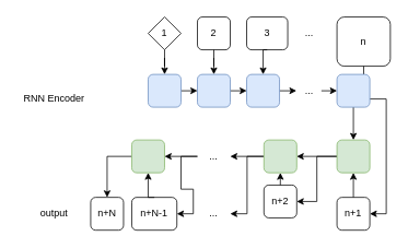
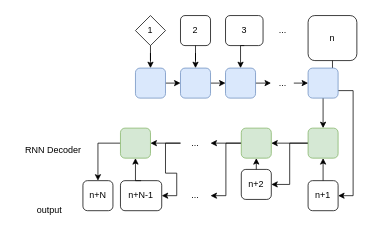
  <mxCell id="0" />
  <mxCell id="1" parent="0" />
  <mxCell id="2" style="edgeStyle=orthogonalEdgeStyle;rounded=0;orthogonalLoop=1;jettySize=auto;html=1;" parent="1" source="3" target="12" edge="1"><mxGeometry relative="1" as="geometry" /></mxCell>
  <mxCell id="3" value="1" style="rhombus;whiteSpace=wrap;html=1;fillColor=none;" parent="1" vertex="1"><mxGeometry x="180" y="20" width="40" height="40" as="geometry" /></mxCell>
  <mxCell id="4" style="edgeStyle=orthogonalEdgeStyle;rounded=0;orthogonalLoop=1;jettySize=auto;html=1;exitX=0.5;exitY=1;exitDx=0;exitDy=0;" parent="1" source="5" target="14" edge="1"><mxGeometry relative="1" as="geometry" /></mxCell>
  <mxCell id="5" value="2" style="rounded=1;whiteSpace=wrap;html=1;fillColor=none;" parent="1" vertex="1"><mxGeometry x="240" y="20" width="40" height="40" as="geometry" /></mxCell>
  <mxCell id="6" style="edgeStyle=orthogonalEdgeStyle;rounded=0;orthogonalLoop=1;jettySize=auto;html=1;exitX=0.5;exitY=1;exitDx=0;exitDy=0;entryX=0.5;entryY=0;entryDx=0;entryDy=0;" parent="1" source="7" target="16" edge="1"><mxGeometry relative="1" as="geometry" /></mxCell>
  <mxCell id="7" value="3" style="rounded=1;whiteSpace=wrap;html=1;fillColor=none;" parent="1" vertex="1"><mxGeometry x="300" y="20" width="50" height="40" as="geometry" /></mxCell>
  <mxCell id="8" style="edgeStyle=orthogonalEdgeStyle;rounded=0;orthogonalLoop=1;jettySize=auto;html=1;exitX=0.5;exitY=1;exitDx=0;exitDy=0;" parent="1" source="9" target="19" edge="1"><mxGeometry relative="1" as="geometry" /></mxCell>
  <mxCell id="9" value="n" style="rounded=1;whiteSpace=wrap;html=1;fillColor=none;" parent="1" vertex="1"><mxGeometry x="410" y="20" width="65" height="60" as="geometry" /></mxCell>
  <mxCell id="10" value="..." style="text;html=1;align=center;verticalAlign=middle;resizable=0;points=[];autosize=1;" parent="1" vertex="1"><mxGeometry x="361" y="30" width="30" height="20" as="geometry" /></mxCell>
  <mxCell id="11" style="edgeStyle=orthogonalEdgeStyle;rounded=0;orthogonalLoop=1;jettySize=auto;html=1;exitX=1;exitY=0.5;exitDx=0;exitDy=0;entryX=0;entryY=0.5;entryDx=0;entryDy=0;" parent="1" source="12" target="14" edge="1"><mxGeometry relative="1" as="geometry" /></mxCell>
  <mxCell id="12" value="" style="rounded=1;whiteSpace=wrap;html=1;fillColor=#dae8fc;strokeColor=#6c8ebf;" parent="1" vertex="1"><mxGeometry x="180" y="90" width="40" height="40" as="geometry" /></mxCell>
  <mxCell id="13" style="edgeStyle=orthogonalEdgeStyle;rounded=0;orthogonalLoop=1;jettySize=auto;html=1;exitX=1;exitY=0.5;exitDx=0;exitDy=0;entryX=0;entryY=0.5;entryDx=0;entryDy=0;" parent="1" source="14" target="16" edge="1"><mxGeometry relative="1" as="geometry" /></mxCell>
  <mxCell id="14" value="" style="rounded=1;whiteSpace=wrap;html=1;fillColor=#dae8fc;strokeColor=#6c8ebf;" parent="1" vertex="1"><mxGeometry x="240" y="90" width="40" height="40" as="geometry" /></mxCell>
  <mxCell id="15" style="edgeStyle=orthogonalEdgeStyle;rounded=0;orthogonalLoop=1;jettySize=auto;html=1;exitX=1;exitY=0.5;exitDx=0;exitDy=0;entryX=-0.013;entryY=0.51;entryDx=0;entryDy=0;entryPerimeter=0;" parent="1" source="16" target="20" edge="1"><mxGeometry relative="1" as="geometry" /></mxCell>
  <mxCell id="16" value="" style="rounded=1;whiteSpace=wrap;html=1;fillColor=#dae8fc;strokeColor=#6c8ebf;" parent="1" vertex="1"><mxGeometry x="300" y="90" width="40" height="40" as="geometry" /></mxCell>
  <mxCell id="17" style="edgeStyle=orthogonalEdgeStyle;rounded=0;orthogonalLoop=1;jettySize=auto;html=1;entryX=1;entryY=0.5;entryDx=0;entryDy=0;" edge="1" parent="1" source="19" target="23"><mxGeometry relative="1" as="geometry"><Array as="points"><mxPoint x="470" y="120" /><mxPoint x="470" y="260" /></Array></mxGeometry></mxCell>
  <mxCell id="18" style="edgeStyle=orthogonalEdgeStyle;rounded=0;orthogonalLoop=1;jettySize=auto;html=1;exitX=0.5;exitY=1;exitDx=0;exitDy=0;entryX=0.5;entryY=0;entryDx=0;entryDy=0;" edge="1" parent="1" source="19" target="31"><mxGeometry relative="1" as="geometry" /></mxCell>
  <mxCell id="19" value="" style="rounded=1;whiteSpace=wrap;html=1;fillColor=#dae8fc;strokeColor=#6c8ebf;" parent="1" vertex="1"><mxGeometry x="410" y="90" width="40" height="40" as="geometry" /></mxCell>
  <mxCell id="20" value="..." style="text;html=1;align=center;verticalAlign=middle;resizable=0;points=[];autosize=1;" parent="1" vertex="1"><mxGeometry x="361" y="100" width="30" height="20" as="geometry" /></mxCell>
  <mxCell id="21" value="" style="endArrow=classic;html=1;entryX=0;entryY=0.5;entryDx=0;entryDy=0;" parent="1" target="19" edge="1"><mxGeometry width="50" height="50" relative="1" as="geometry"><mxPoint x="391" y="110" as="sourcePoint" /><mxPoint x="420" y="150" as="targetPoint" /></mxGeometry></mxCell>
  <mxCell id="22" style="edgeStyle=orthogonalEdgeStyle;rounded=0;orthogonalLoop=1;jettySize=auto;html=1;exitX=0.5;exitY=0;exitDx=0;exitDy=0;entryX=0.5;entryY=1;entryDx=0;entryDy=0;" edge="1" parent="1" source="23" target="31"><mxGeometry relative="1" as="geometry" /></mxCell>
  <mxCell id="23" value="n+1" style="rounded=1;whiteSpace=wrap;html=1;fillColor=none;" parent="1" vertex="1"><mxGeometry x="410" y="240" width="40" height="40" as="geometry" /></mxCell>
  <mxCell id="24" style="edgeStyle=orthogonalEdgeStyle;rounded=0;orthogonalLoop=1;jettySize=auto;html=1;exitX=0.5;exitY=0;exitDx=0;exitDy=0;entryX=0.5;entryY=1;entryDx=0;entryDy=0;" edge="1" parent="1" source="25" target="34"><mxGeometry relative="1" as="geometry" /></mxCell>
  <mxCell id="25" value="n+2" style="rounded=1;whiteSpace=wrap;html=1;fillColor=none;" parent="1" vertex="1"><mxGeometry x="321" y="225" width="40" height="40" as="geometry" /></mxCell>
  <mxCell id="26" value="n+N" style="rounded=1;whiteSpace=wrap;html=1;fillColor=none;" parent="1" vertex="1"><mxGeometry x="110" y="240" width="40" height="40" as="geometry" /></mxCell>
- <mxCell id="27" value="output" style="text;html=1;align=center;verticalAlign=middle;resizable=0;points=[];autosize=1;" parent="1" vertex="1"><mxGeometry x="40" y="250" width="50" height="20" as="geometry" /></mxCell>
- <mxCell id="28" value="RNN Encoder" style="text;html=1;align=center;verticalAlign=middle;resizable=0;points=[];autosize=1;" parent="1" vertex="1"><mxGeometry x="20" y="110" width="90" height="20" as="geometry" /></mxCell>
+ <mxCell id="27" value="output" style="text;html=1;align=center;verticalAlign=middle;resizable=0;points=[];autosize=1;" parent="1" vertex="1"><mxGeometry x="40" y="270" width="50" height="20" as="geometry" /></mxCell>
  <mxCell id="29" style="edgeStyle=orthogonalEdgeStyle;rounded=0;orthogonalLoop=1;jettySize=auto;html=1;entryX=1;entryY=0.5;entryDx=0;entryDy=0;" edge="1" parent="1" source="31" target="25"><mxGeometry relative="1" as="geometry" /></mxCell>
  <mxCell id="30" style="edgeStyle=orthogonalEdgeStyle;rounded=0;orthogonalLoop=1;jettySize=auto;html=1;" edge="1" parent="1" source="31" target="34"><mxGeometry relative="1" as="geometry" /></mxCell>
  <mxCell id="31" value="" style="rounded=1;whiteSpace=wrap;html=1;fillColor=#d5e8d4;strokeColor=#82b366;" vertex="1" parent="1"><mxGeometry x="410" y="170" width="40" height="40" as="geometry" /></mxCell>
  <mxCell id="32" style="edgeStyle=orthogonalEdgeStyle;rounded=0;orthogonalLoop=1;jettySize=auto;html=1;exitX=0;exitY=0.5;exitDx=0;exitDy=0;entryX=1;entryY=0.5;entryDx=0;entryDy=0;" edge="1" parent="1" source="34" target="39"><mxGeometry relative="1" as="geometry" /></mxCell>
  <mxCell id="33" style="edgeStyle=orthogonalEdgeStyle;rounded=0;orthogonalLoop=1;jettySize=auto;html=1;" edge="1" parent="1" source="34" target="42"><mxGeometry relative="1" as="geometry" /></mxCell>
  <mxCell id="34" value="" style="rounded=1;whiteSpace=wrap;html=1;fillColor=#d5e8d4;strokeColor=#82b366;" vertex="1" parent="1"><mxGeometry x="321" y="170" width="40" height="40" as="geometry" /></mxCell>
  <mxCell id="35" style="edgeStyle=orthogonalEdgeStyle;rounded=0;orthogonalLoop=1;jettySize=auto;html=1;exitX=0.5;exitY=0;exitDx=0;exitDy=0;entryX=0.5;entryY=1;entryDx=0;entryDy=0;" edge="1" parent="1" source="36" target="38"><mxGeometry relative="1" as="geometry" /></mxCell>
  <mxCell id="36" value="n+N-1" style="rounded=1;whiteSpace=wrap;html=1;fillColor=none;" vertex="1" parent="1"><mxGeometry x="160" y="240" width="55" height="40" as="geometry" /></mxCell>
  <mxCell id="37" style="edgeStyle=orthogonalEdgeStyle;rounded=0;orthogonalLoop=1;jettySize=auto;html=1;exitX=0;exitY=0.5;exitDx=0;exitDy=0;entryX=0.5;entryY=0;entryDx=0;entryDy=0;" edge="1" parent="1" source="38" target="26"><mxGeometry relative="1" as="geometry" /></mxCell>
  <mxCell id="38" value="" style="rounded=1;whiteSpace=wrap;html=1;fillColor=#d5e8d4;strokeColor=#82b366;" vertex="1" parent="1"><mxGeometry x="160" y="170" width="40" height="40" as="geometry" /></mxCell>
  <mxCell id="39" value="..." style="rounded=1;whiteSpace=wrap;html=1;fillColor=none;strokeColor=none;" vertex="1" parent="1"><mxGeometry x="240" y="240" width="40" height="40" as="geometry" /></mxCell>
  <mxCell id="40" style="edgeStyle=orthogonalEdgeStyle;rounded=0;orthogonalLoop=1;jettySize=auto;html=1;exitX=0;exitY=0.5;exitDx=0;exitDy=0;entryX=1;entryY=0.5;entryDx=0;entryDy=0;" edge="1" parent="1" source="42" target="38"><mxGeometry relative="1" as="geometry" /></mxCell>
  <mxCell id="41" style="edgeStyle=orthogonalEdgeStyle;rounded=0;orthogonalLoop=1;jettySize=auto;html=1;exitX=0;exitY=0.5;exitDx=0;exitDy=0;entryX=1;entryY=0.5;entryDx=0;entryDy=0;" edge="1" parent="1" source="42" target="36"><mxGeometry relative="1" as="geometry" /></mxCell>
  <mxCell id="42" value="..." style="rounded=1;whiteSpace=wrap;html=1;fillColor=none;strokeColor=none;" vertex="1" parent="1"><mxGeometry x="240" y="170" width="40" height="40" as="geometry" /></mxCell>
+ <mxCell id="43" value="RNN Decoder" style="text;html=1;align=center;verticalAlign=middle;resizable=0;points=[];autosize=1;" vertex="1" parent="1"><mxGeometry x="25" y="190" width="90" height="20" as="geometry" /></mxCell>
